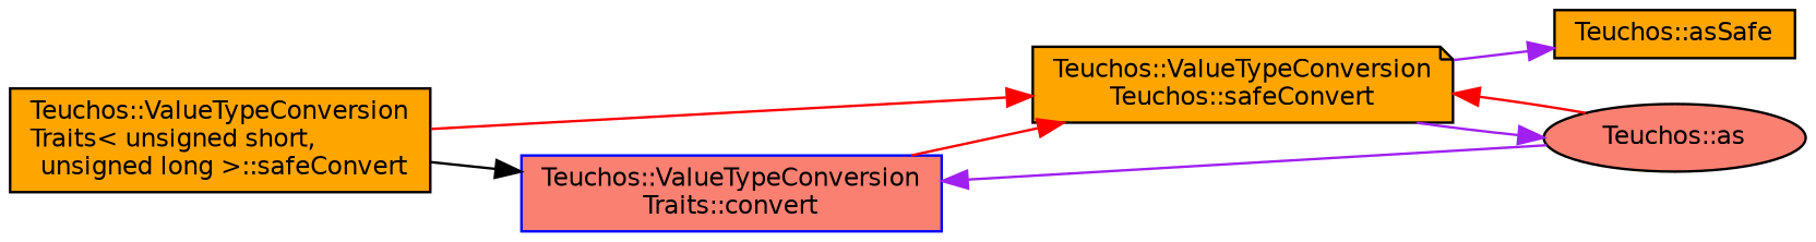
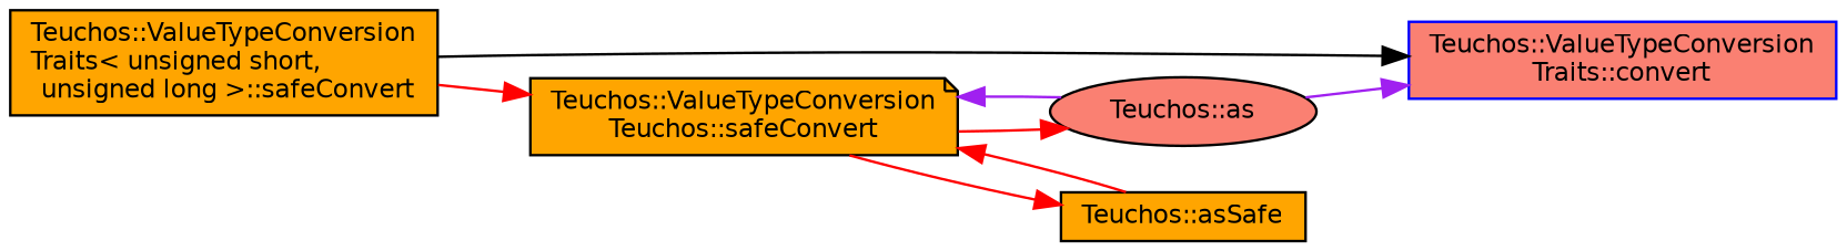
  digraph {
    rankdir=LR
    node [color=black fillcolor=orange fontname=Helvetica fontsize=10 shape=box style=filled]
    edge [color=purple fontname=Helvetica fontsize=10 labelfontname=Helvetica labelfontsize=10 style=solid]
    n1 [fontcolor=black height=0.2 label="Teuchos::ValueTypeConversion\lTraits\< unsigned short,\l unsigned long \>::safeConvert" width=0.4]
    n2 [color=blue fillcolor=salmon height=0.2 label="Teuchos::ValueTypeConversion\lTraits::convert" width=0.4]
    n3 [height=0.2 label="Teuchos::ValueTypeConversion\lTeuchos::safeConvert" shape=note width=0.4]
    n4 [fillcolor=salmon height=0.2 label="Teuchos::as" shape=ellipse width=0.4]
    n5 [height=0.2 label="Teuchos::asSafe" width=0.4]
    n1 -> n2 [color=black]
    n1 -> n3 [color=red]
-   n3 -> n4
-   n3 -> n5
+   n3 -> n4 [color=red]
+   n3 -> n5 [color=red]
    n4 -> n2
-   n4 -> n3 [color=red]
-   n2 -> n3 [color=red]
+   n4 -> n3
+   n5 -> n3 [color=red]
  }
